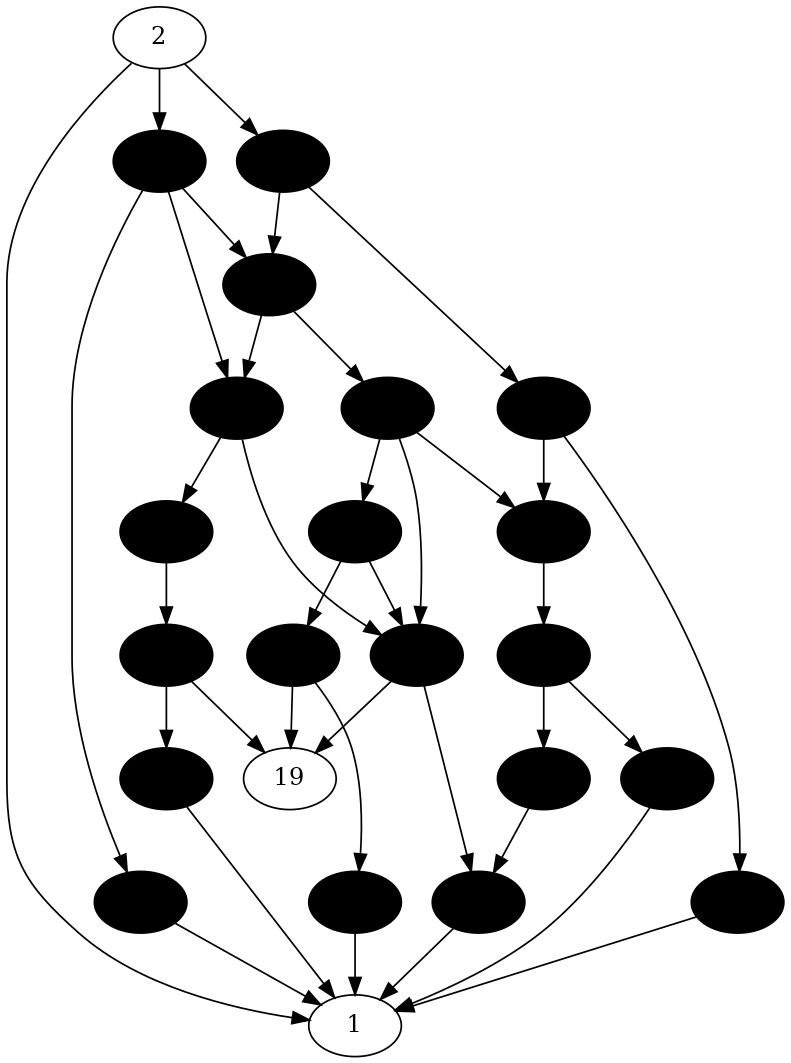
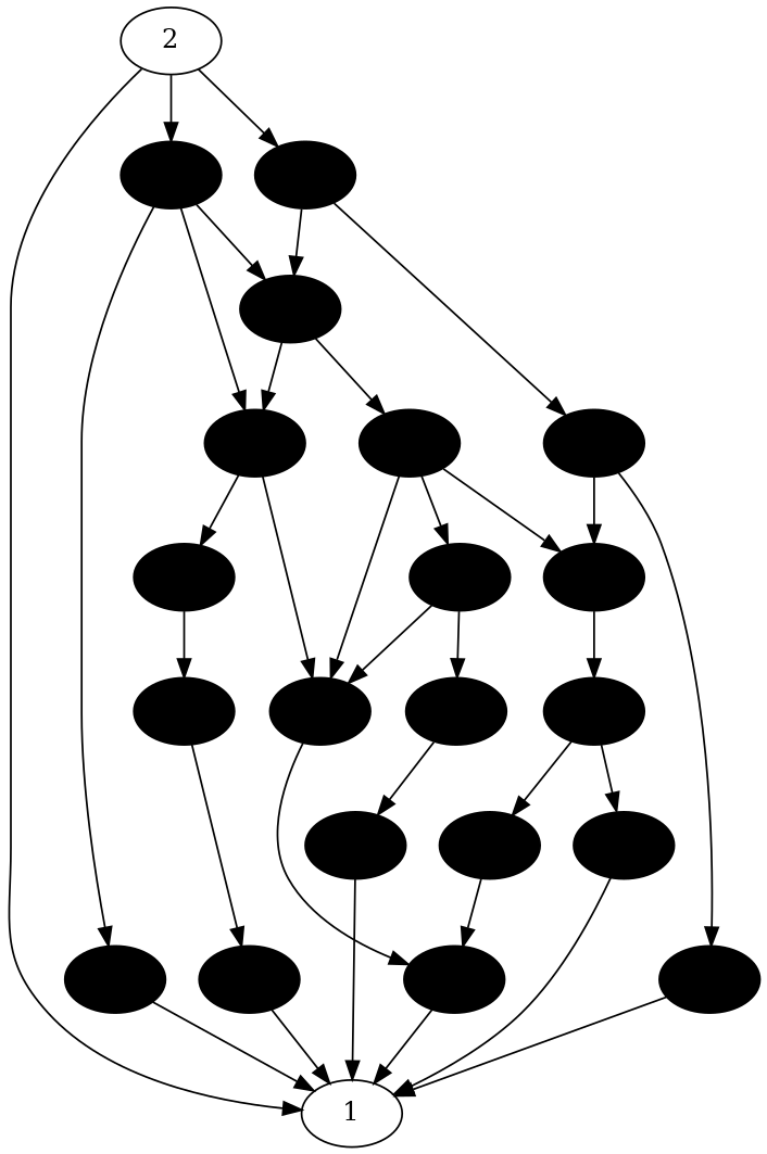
  digraph {
    node [color=black style=filled]
    n1 [label=1 color="" style=""]
    n2 [label=2 color="" style=""]
    n3 [label=3]
    n4 [label=5]
    n5 [label=4]
    n6 [label=6]
    n7 [label=17]
    n8 [label=18]
    n9 [label=9]
    n10 [label=11]
    n11 [label=7]
    n12 [label=10]
    n13 [label=16]
    n14 [label=21]
    n15 [label=13]
    n16 [label=14]
    n17 [label=15]
-   n18 [label=19 color="" style=""]
    n19 [label=8]
    n20 [label=23]
    n21 [label=12]
    n22 [label=20]
    n23 [label=22]
    n2 -> n1
    n2 -> n3
    n2 -> n4
    n3 -> n5
    n3 -> n6
    n4 -> n6
    n4 -> n7
    n4 -> n8
    n5 -> n9
    n5 -> n10
    n6 -> n7
    n6 -> n11
    n7 -> n13
    n7 -> n14
    n8 -> n1
    n9 -> n12
    n10 -> n1
    n11 -> n9
    n11 -> n13
    n11 -> n15
    n12 -> n19
    n12 -> n20
    n13 -> n17
-   n13 -> n18
    n14 -> n22
    n15 -> n13
    n15 -> n16
-   n16 -> n18
    n16 -> n21
    n17 -> n1
    n19 -> n17
    n20 -> n1
    n21 -> n1
-   n22 -> n18
    n22 -> n23
    n23 -> n1
  }
